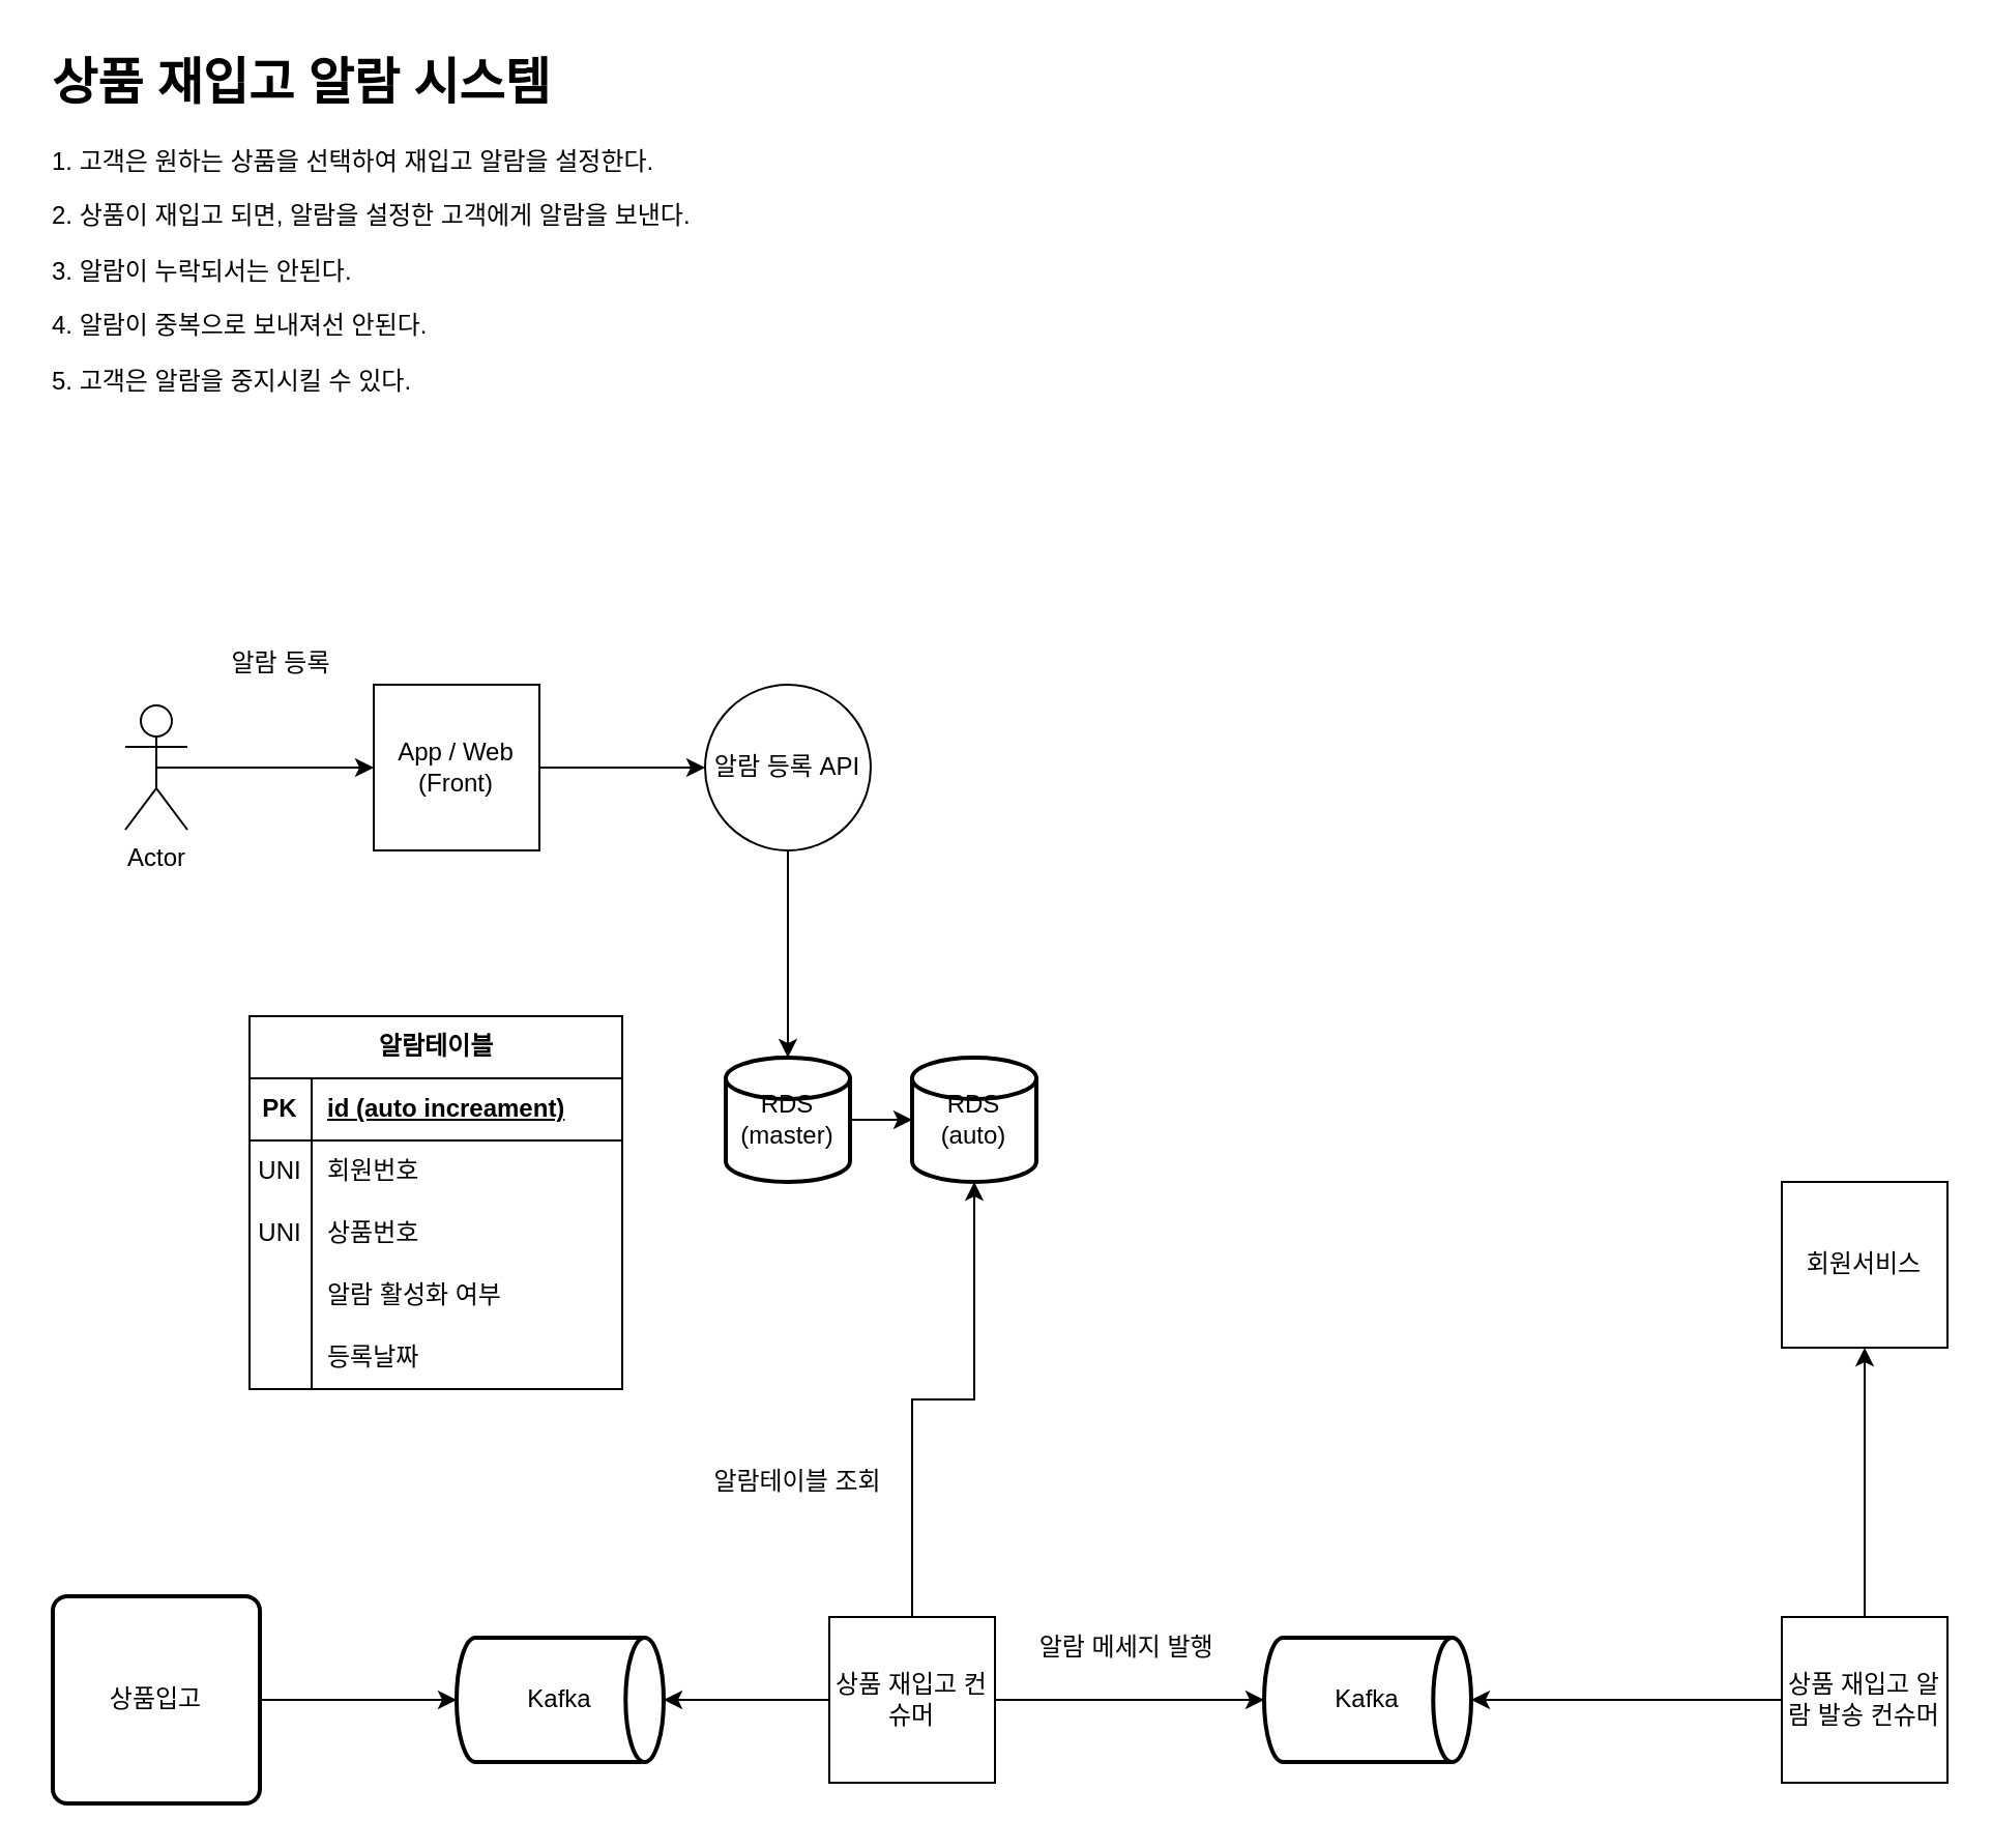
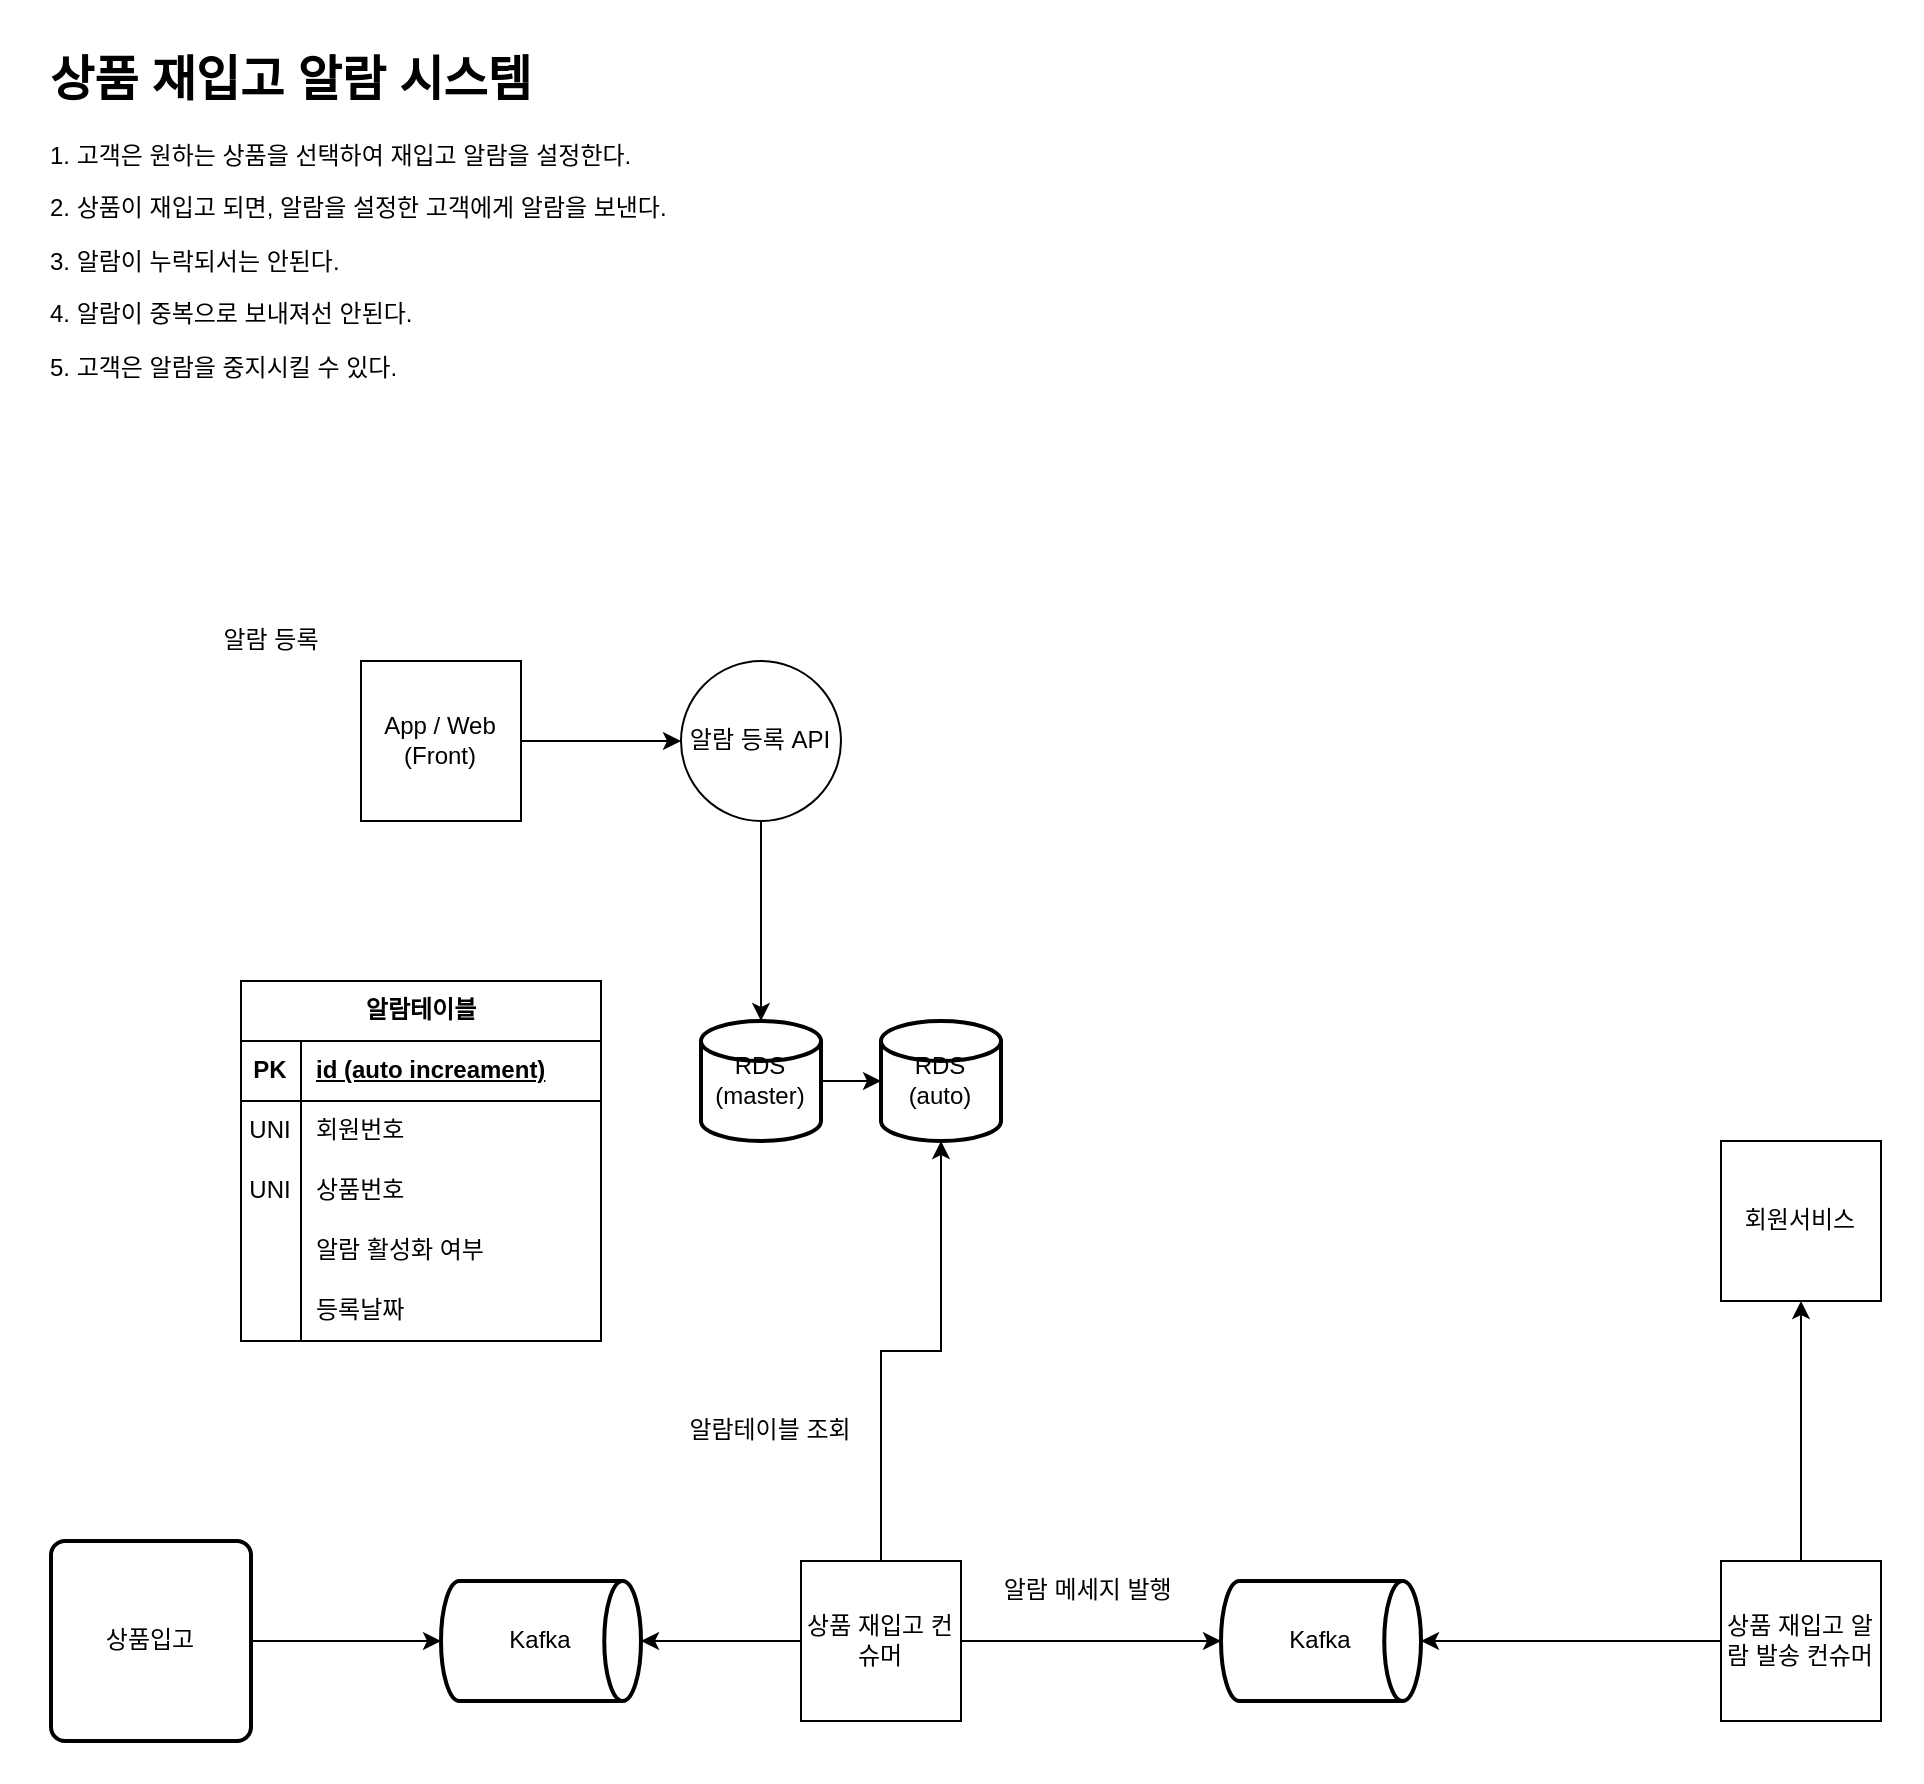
  <mxCell id="0" />
  <mxCell id="1" parent="0" />
  <mxCell id="2" value="&lt;h1&gt;상품 재입고 알람 시스템&lt;/h1&gt;&lt;p&gt;1. 고객은 원하는 상품을 선택하여 재입고 알람을 설정한다.&lt;/p&gt;&lt;p&gt;2. 상품이 재입고 되면, 알람을 설정한 고객에게 알람을 보낸다.&lt;/p&gt;&lt;p&gt;3. 알람이 누락되서는 안된다.&lt;/p&gt;&lt;p&gt;4. 알람이 중복으로 보내져선 안된다.&lt;/p&gt;&lt;p&gt;5. 고객은 알람을 중지시킬 수 있다.&lt;/p&gt;" style="text;html=1;strokeColor=none;fillColor=none;spacing=5;spacingTop=-20;whiteSpace=wrap;overflow=hidden;rounded=0;" vertex="1" parent="1"><mxGeometry x="20" y="20" width="360" height="190" as="geometry" /></mxCell>
- <mxCell id="3" style="edgeStyle=orthogonalEdgeStyle;rounded=0;orthogonalLoop=1;jettySize=auto;html=1;exitX=0.5;exitY=0.5;exitDx=0;exitDy=0;exitPerimeter=0;entryX=0;entryY=0.5;entryDx=0;entryDy=0;" edge="1" parent="1" source="4" target="6"><mxGeometry relative="1" as="geometry" /></mxCell>
- <mxCell id="4" value="Actor" style="shape=umlActor;verticalLabelPosition=bottom;verticalAlign=top;html=1;outlineConnect=0;" vertex="1" parent="1"><mxGeometry x="60" y="340" width="30" height="60" as="geometry" /></mxCell>
  <mxCell id="5" style="edgeStyle=orthogonalEdgeStyle;rounded=0;orthogonalLoop=1;jettySize=auto;html=1;exitX=1;exitY=0.5;exitDx=0;exitDy=0;" edge="1" parent="1" source="6" target="8"><mxGeometry relative="1" as="geometry" /></mxCell>
  <mxCell id="6" value="App / Web&lt;br&gt;(Front)" style="whiteSpace=wrap;html=1;aspect=fixed;" vertex="1" parent="1"><mxGeometry x="180" y="330" width="80" height="80" as="geometry" /></mxCell>
  <mxCell id="7" style="edgeStyle=orthogonalEdgeStyle;rounded=0;orthogonalLoop=1;jettySize=auto;html=1;exitX=0.5;exitY=1;exitDx=0;exitDy=0;entryX=0.5;entryY=0;entryDx=0;entryDy=0;entryPerimeter=0;" edge="1" parent="1" source="8" target="27"><mxGeometry relative="1" as="geometry" /></mxCell>
  <mxCell id="8" value="알람 등록 API" style="ellipse;whiteSpace=wrap;html=1;aspect=fixed;" vertex="1" parent="1"><mxGeometry x="340" y="330" width="80" height="80" as="geometry" /></mxCell>
  <mxCell id="9" value="알람 등록" style="text;html=1;align=center;verticalAlign=middle;resizable=0;points=[];autosize=1;strokeColor=none;fillColor=none;" vertex="1" parent="1"><mxGeometry x="100" y="305" width="70" height="30" as="geometry" /></mxCell>
  <mxCell id="10" value="알람테이블" style="shape=table;startSize=30;container=1;collapsible=1;childLayout=tableLayout;fixedRows=1;rowLines=0;fontStyle=1;align=center;resizeLast=1;html=1;" vertex="1" parent="1"><mxGeometry x="120" y="490" width="180" height="180" as="geometry" /></mxCell>
  <mxCell id="11" value="" style="shape=tableRow;horizontal=0;startSize=0;swimlaneHead=0;swimlaneBody=0;fillColor=none;collapsible=0;dropTarget=0;points=[[0,0.5],[1,0.5]];portConstraint=eastwest;top=0;left=0;right=0;bottom=1;" vertex="1" parent="10"><mxGeometry y="30" width="180" height="30" as="geometry" /></mxCell>
  <mxCell id="12" value="PK" style="shape=partialRectangle;connectable=0;fillColor=none;top=0;left=0;bottom=0;right=0;fontStyle=1;overflow=hidden;whiteSpace=wrap;html=1;" vertex="1" parent="11"><mxGeometry width="30" height="30" as="geometry"><mxRectangle width="30" height="30" as="alternateBounds" /></mxGeometry></mxCell>
  <mxCell id="13" value="id (auto increament)" style="shape=partialRectangle;connectable=0;fillColor=none;top=0;left=0;bottom=0;right=0;align=left;spacingLeft=6;fontStyle=5;overflow=hidden;whiteSpace=wrap;html=1;" vertex="1" parent="11"><mxGeometry x="30" width="150" height="30" as="geometry"><mxRectangle width="150" height="30" as="alternateBounds" /></mxGeometry></mxCell>
  <mxCell id="14" value="" style="shape=tableRow;horizontal=0;startSize=0;swimlaneHead=0;swimlaneBody=0;fillColor=none;collapsible=0;dropTarget=0;points=[[0,0.5],[1,0.5]];portConstraint=eastwest;top=0;left=0;right=0;bottom=0;" vertex="1" parent="10"><mxGeometry y="60" width="180" height="30" as="geometry" /></mxCell>
  <mxCell id="15" value="UNI" style="shape=partialRectangle;connectable=0;fillColor=none;top=0;left=0;bottom=0;right=0;editable=1;overflow=hidden;whiteSpace=wrap;html=1;" vertex="1" parent="14"><mxGeometry width="30" height="30" as="geometry"><mxRectangle width="30" height="30" as="alternateBounds" /></mxGeometry></mxCell>
  <mxCell id="16" value="회원번호" style="shape=partialRectangle;connectable=0;fillColor=none;top=0;left=0;bottom=0;right=0;align=left;spacingLeft=6;overflow=hidden;whiteSpace=wrap;html=1;" vertex="1" parent="14"><mxGeometry x="30" width="150" height="30" as="geometry"><mxRectangle width="150" height="30" as="alternateBounds" /></mxGeometry></mxCell>
  <mxCell id="17" value="" style="shape=tableRow;horizontal=0;startSize=0;swimlaneHead=0;swimlaneBody=0;fillColor=none;collapsible=0;dropTarget=0;points=[[0,0.5],[1,0.5]];portConstraint=eastwest;top=0;left=0;right=0;bottom=0;" vertex="1" parent="10"><mxGeometry y="90" width="180" height="30" as="geometry" /></mxCell>
  <mxCell id="18" value="UNI" style="shape=partialRectangle;connectable=0;fillColor=none;top=0;left=0;bottom=0;right=0;editable=1;overflow=hidden;whiteSpace=wrap;html=1;" vertex="1" parent="17"><mxGeometry width="30" height="30" as="geometry"><mxRectangle width="30" height="30" as="alternateBounds" /></mxGeometry></mxCell>
  <mxCell id="19" value="상품번호" style="shape=partialRectangle;connectable=0;fillColor=none;top=0;left=0;bottom=0;right=0;align=left;spacingLeft=6;overflow=hidden;whiteSpace=wrap;html=1;" vertex="1" parent="17"><mxGeometry x="30" width="150" height="30" as="geometry"><mxRectangle width="150" height="30" as="alternateBounds" /></mxGeometry></mxCell>
  <mxCell id="20" value="" style="shape=tableRow;horizontal=0;startSize=0;swimlaneHead=0;swimlaneBody=0;fillColor=none;collapsible=0;dropTarget=0;points=[[0,0.5],[1,0.5]];portConstraint=eastwest;top=0;left=0;right=0;bottom=0;" vertex="1" parent="10"><mxGeometry y="120" width="180" height="30" as="geometry" /></mxCell>
  <mxCell id="21" value="" style="shape=partialRectangle;connectable=0;fillColor=none;top=0;left=0;bottom=0;right=0;editable=1;overflow=hidden;whiteSpace=wrap;html=1;" vertex="1" parent="20"><mxGeometry width="30" height="30" as="geometry"><mxRectangle width="30" height="30" as="alternateBounds" /></mxGeometry></mxCell>
  <mxCell id="22" value="알람 활성화 여부" style="shape=partialRectangle;connectable=0;fillColor=none;top=0;left=0;bottom=0;right=0;align=left;spacingLeft=6;overflow=hidden;whiteSpace=wrap;html=1;" vertex="1" parent="20"><mxGeometry x="30" width="150" height="30" as="geometry"><mxRectangle width="150" height="30" as="alternateBounds" /></mxGeometry></mxCell>
  <mxCell id="23" value="" style="shape=tableRow;horizontal=0;startSize=0;swimlaneHead=0;swimlaneBody=0;fillColor=none;collapsible=0;dropTarget=0;points=[[0,0.5],[1,0.5]];portConstraint=eastwest;top=0;left=0;right=0;bottom=0;" vertex="1" parent="10"><mxGeometry y="150" width="180" height="30" as="geometry" /></mxCell>
  <mxCell id="24" value="" style="shape=partialRectangle;connectable=0;fillColor=none;top=0;left=0;bottom=0;right=0;editable=1;overflow=hidden;whiteSpace=wrap;html=1;" vertex="1" parent="23"><mxGeometry width="30" height="30" as="geometry"><mxRectangle width="30" height="30" as="alternateBounds" /></mxGeometry></mxCell>
  <mxCell id="25" value="등록날짜" style="shape=partialRectangle;connectable=0;fillColor=none;top=0;left=0;bottom=0;right=0;align=left;spacingLeft=6;overflow=hidden;whiteSpace=wrap;html=1;" vertex="1" parent="23"><mxGeometry x="30" width="150" height="30" as="geometry"><mxRectangle width="150" height="30" as="alternateBounds" /></mxGeometry></mxCell>
  <mxCell id="26" style="edgeStyle=orthogonalEdgeStyle;rounded=0;orthogonalLoop=1;jettySize=auto;html=1;exitX=1;exitY=0.5;exitDx=0;exitDy=0;exitPerimeter=0;entryX=0;entryY=0.5;entryDx=0;entryDy=0;entryPerimeter=0;" edge="1" parent="1" source="27" target="36"><mxGeometry relative="1" as="geometry" /></mxCell>
  <mxCell id="27" value="RDS&lt;br&gt;(master)" style="strokeWidth=2;html=1;shape=mxgraph.flowchart.database;whiteSpace=wrap;" vertex="1" parent="1"><mxGeometry x="350" y="510" width="60" height="60" as="geometry" /></mxCell>
  <mxCell id="28" style="edgeStyle=orthogonalEdgeStyle;rounded=0;orthogonalLoop=1;jettySize=auto;html=1;exitX=1;exitY=0.5;exitDx=0;exitDy=0;entryX=0;entryY=0.5;entryDx=0;entryDy=0;entryPerimeter=0;" edge="1" parent="1" source="29" target="30"><mxGeometry relative="1" as="geometry" /></mxCell>
  <mxCell id="29" value="상품입고" style="rounded=1;whiteSpace=wrap;html=1;absoluteArcSize=1;arcSize=14;strokeWidth=2;" vertex="1" parent="1"><mxGeometry x="25" y="770" width="100" height="100" as="geometry" /></mxCell>
  <mxCell id="30" value="Kafka" style="strokeWidth=2;html=1;shape=mxgraph.flowchart.direct_data;whiteSpace=wrap;" vertex="1" parent="1"><mxGeometry x="220" y="790" width="100" height="60" as="geometry" /></mxCell>
  <mxCell id="31" style="edgeStyle=orthogonalEdgeStyle;rounded=0;orthogonalLoop=1;jettySize=auto;html=1;exitX=0;exitY=0.5;exitDx=0;exitDy=0;entryX=1;entryY=0.5;entryDx=0;entryDy=0;entryPerimeter=0;" edge="1" parent="1" source="34" target="30"><mxGeometry relative="1" as="geometry" /></mxCell>
  <mxCell id="32" style="edgeStyle=orthogonalEdgeStyle;rounded=0;orthogonalLoop=1;jettySize=auto;html=1;exitX=0.5;exitY=0;exitDx=0;exitDy=0;entryX=0.5;entryY=1;entryDx=0;entryDy=0;entryPerimeter=0;" edge="1" parent="1" source="34" target="36"><mxGeometry relative="1" as="geometry" /></mxCell>
  <mxCell id="33" style="edgeStyle=orthogonalEdgeStyle;rounded=0;orthogonalLoop=1;jettySize=auto;html=1;exitX=1;exitY=0.5;exitDx=0;exitDy=0;" edge="1" parent="1" source="34" target="37"><mxGeometry relative="1" as="geometry" /></mxCell>
  <mxCell id="34" value="상품 재입고 컨슈머" style="whiteSpace=wrap;html=1;aspect=fixed;" vertex="1" parent="1"><mxGeometry x="400" y="780" width="80" height="80" as="geometry" /></mxCell>
  <mxCell id="35" value="알람테이블 조회" style="text;html=1;strokeColor=none;fillColor=none;align=center;verticalAlign=middle;whiteSpace=wrap;rounded=0;" vertex="1" parent="1"><mxGeometry x="340" y="700" width="90" height="30" as="geometry" /></mxCell>
  <mxCell id="36" value="RDS&lt;br&gt;(auto)" style="strokeWidth=2;html=1;shape=mxgraph.flowchart.database;whiteSpace=wrap;" vertex="1" parent="1"><mxGeometry x="440" y="510" width="60" height="60" as="geometry" /></mxCell>
  <mxCell id="37" value="Kafka" style="strokeWidth=2;html=1;shape=mxgraph.flowchart.direct_data;whiteSpace=wrap;" vertex="1" parent="1"><mxGeometry x="610" y="790" width="100" height="60" as="geometry" /></mxCell>
  <mxCell id="38" value="알람 메세지 발행&amp;nbsp;" style="text;html=1;align=center;verticalAlign=middle;resizable=0;points=[];autosize=1;strokeColor=none;fillColor=none;" vertex="1" parent="1"><mxGeometry x="490" y="780" width="110" height="30" as="geometry" /></mxCell>
  <mxCell id="39" style="edgeStyle=orthogonalEdgeStyle;rounded=0;orthogonalLoop=1;jettySize=auto;html=1;exitX=0;exitY=0.5;exitDx=0;exitDy=0;entryX=1;entryY=0.5;entryDx=0;entryDy=0;entryPerimeter=0;" edge="1" parent="1" source="41" target="37"><mxGeometry relative="1" as="geometry" /></mxCell>
  <mxCell id="40" style="edgeStyle=orthogonalEdgeStyle;rounded=0;orthogonalLoop=1;jettySize=auto;html=1;exitX=0.5;exitY=0;exitDx=0;exitDy=0;entryX=0.5;entryY=1;entryDx=0;entryDy=0;" edge="1" parent="1" source="41" target="42"><mxGeometry relative="1" as="geometry" /></mxCell>
  <mxCell id="41" value="상품 재입고 알람 발송 컨슈머" style="whiteSpace=wrap;html=1;aspect=fixed;" vertex="1" parent="1"><mxGeometry x="860" y="780" width="80" height="80" as="geometry" /></mxCell>
  <mxCell id="42" value="회원서비스" style="whiteSpace=wrap;html=1;aspect=fixed;" vertex="1" parent="1"><mxGeometry x="860" y="570" width="80" height="80" as="geometry" /></mxCell>
